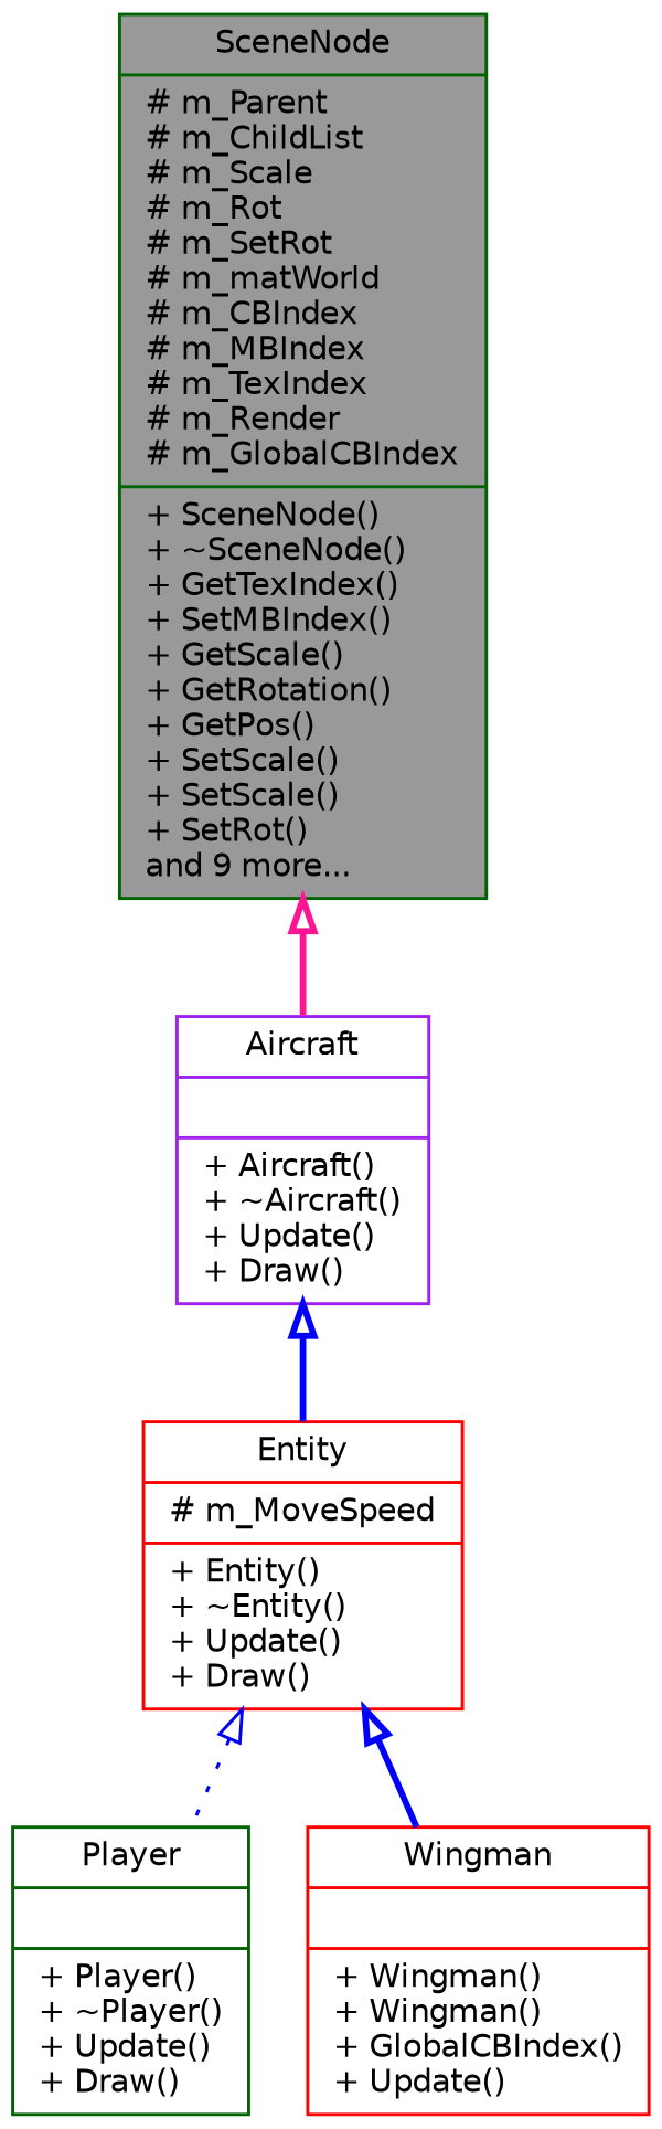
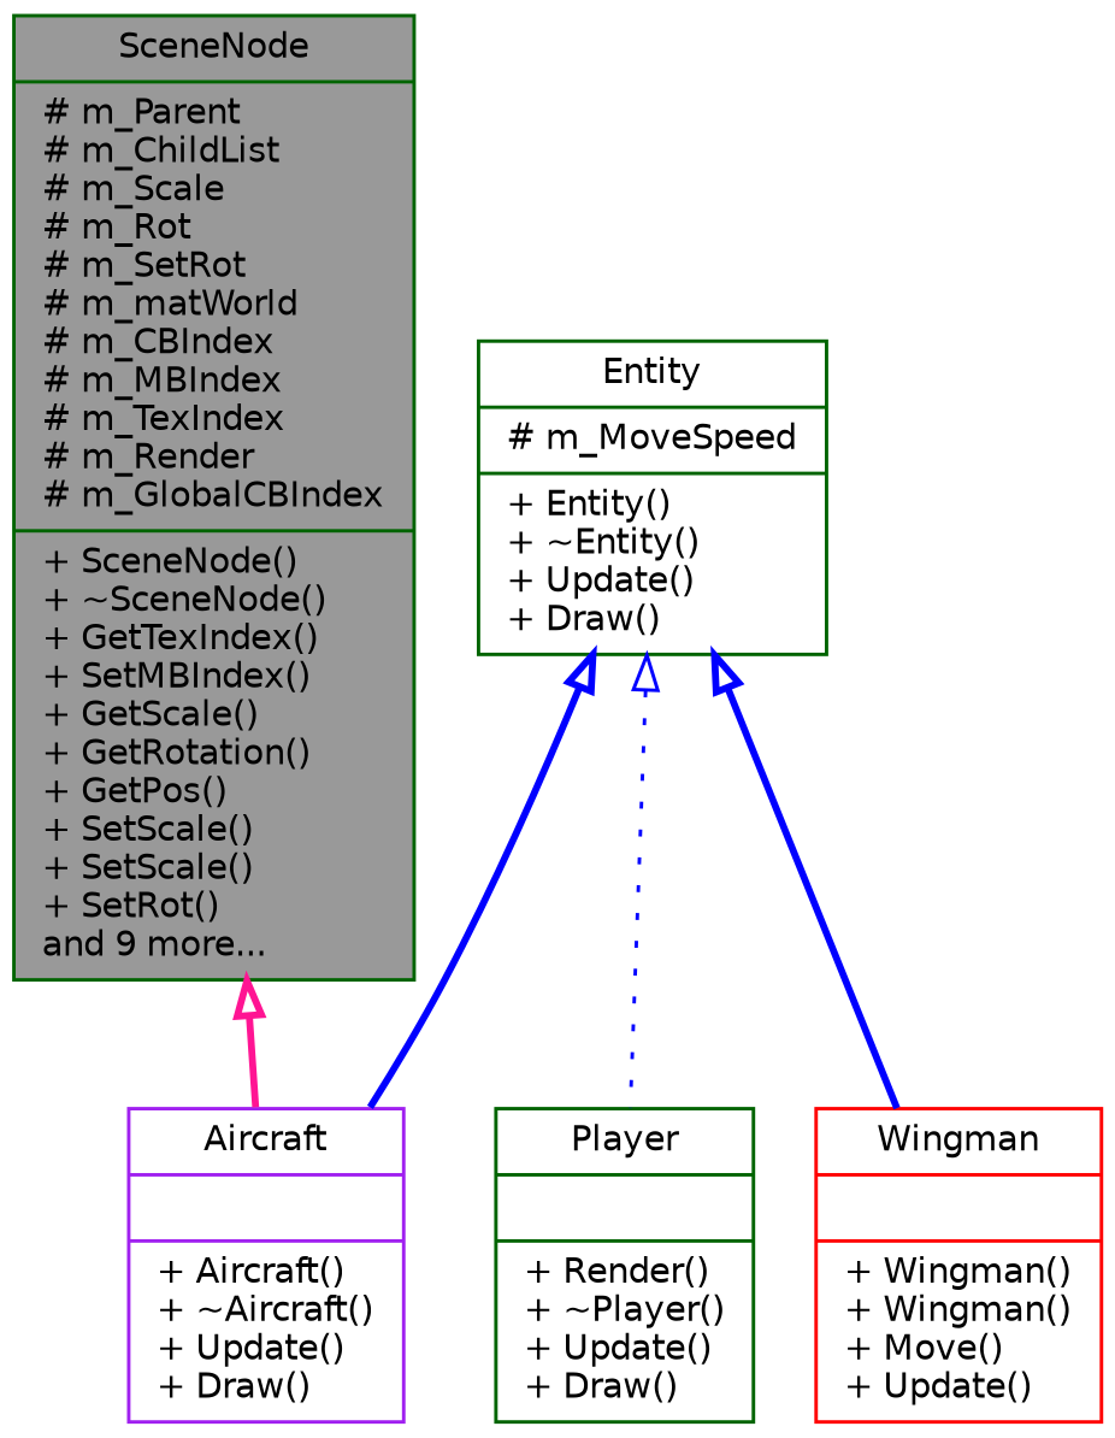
  digraph {
    node [color=darkgreen fillcolor=white fontname=Helvetica fontsize=10 shape=record style=filled]
    edge [arrowtail=onormal color=blue dir=back fontname=Helvetica fontsize=10 labelfontname=Helvetica labelfontsize=10 style=bold]
    n1 [fillcolor=grey60 fontcolor=black height=0.2 label="{SceneNode\n|# m_Parent\l# m_ChildList\l# m_Scale\l# m_Rot\l# m_SetRot\l# m_matWorld\l# m_CBIndex\l# m_MBIndex\l# m_TexIndex\l# m_Render\l# m_GlobalCBIndex\l|+ SceneNode()\l+ ~SceneNode()\l+ GetTexIndex()\l+ SetMBIndex()\l+ GetScale()\l+ GetRotation()\l+ GetPos()\l+ SetScale()\l+ SetScale()\l+ SetRot()\land 9 more...\l}" width=0.4]
    n2 [color=purple height=0.2 label="{Aircraft\n||+ Aircraft()\l+ ~Aircraft()\l+ Update()\l+ Draw()\l}" width=0.4]
-   n3 [color=red height=0.2 label="{Entity\n|# m_MoveSpeed\l|+ Entity()\l+ ~Entity()\l+ Update()\l+ Draw()\l}" width=0.4]
-   n4 [height=0.2 label="{Player\n||+ Player()\l+ ~Player()\l+ Update()\l+ Draw()\l}" width=0.4]
-   n5 [color=red height=0.2 label="{Wingman\n||+ Wingman()\l+ Wingman()\l+ GlobalCBIndex()\l+ Update()\l}" width=0.4]
+   n3 [height=0.2 label="{Entity\n|# m_MoveSpeed\l|+ Entity()\l+ ~Entity()\l+ Update()\l+ Draw()\l}" width=0.4]
+   n4 [height=0.2 label="{Player\n||+ Render()\l+ ~Player()\l+ Update()\l+ Draw()\l}" width=0.4]
+   n5 [color=red height=0.2 label="{Wingman\n||+ Wingman()\l+ Wingman()\l+ Move()\l+ Update()\l}" width=0.4]
    n1 -> n2 [color=deeppink]
-   n2 -> n3
+   n3 -> n2
    n3 -> n4 [style=dotted]
    n3 -> n5
  }
